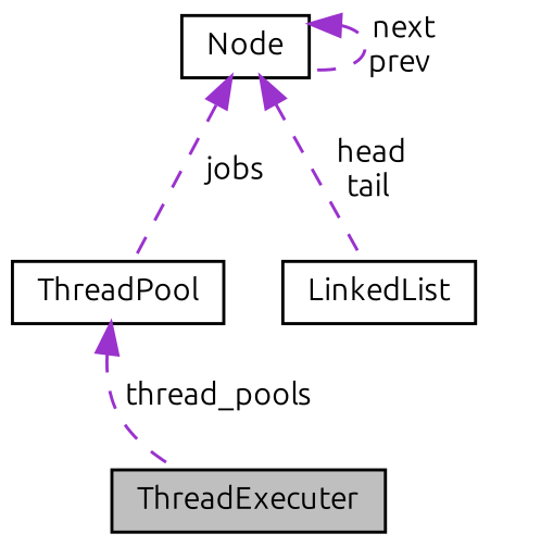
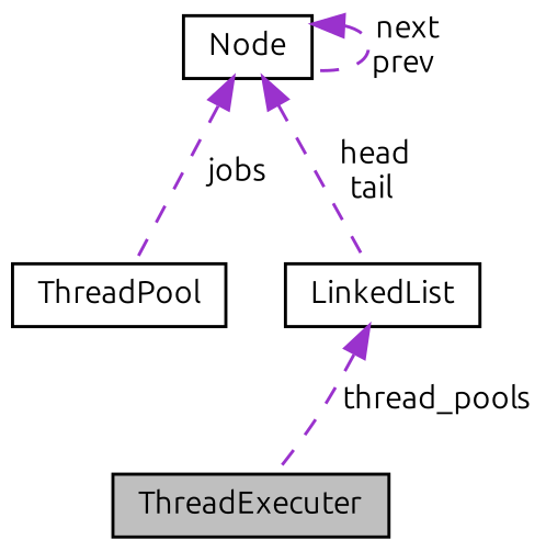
  digraph {
    fontname=Ubuntu
    node [color=black fillcolor=white fontname=Ubuntu fontsize=10 shape=record style=filled]
    edge [color=darkorchid3 dir=back fontname=Ubuntu fontsize=10 labelfontname=Helvetica labelfontsize=10 style=dashed]
    n1 [fillcolor=grey75 fontcolor=black height=0.2 label=ThreadExecuter width=0.4]
    n2 [height=0.2 label=ThreadPool width=0.4]
    n3 [height=0.2 label=LinkedList width=0.4]
    n4 [height=0.2 label="Node" width=0.4]
-   n2 -> n1 [label=" thread_pools"]
+   n3 -> n1 [label=" thread_pools"]
    n4 -> n2 [label=" jobs"]
    n4 -> n3 [label=" head\ntail"]
    n4 -> n4 [label=" next\nprev"]
  }
